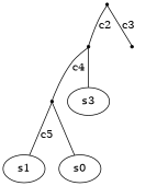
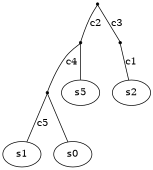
  digraph {
    node [shape=ellipse]
    edge [arrowhead=none]
    n1 [label=s1]
    2 [shape=point]
    n3 [label=s0]
    4 [shape=point]
-   n5 [label=s3]
+   n5 [label=s5]
    6 [shape=point]
    8 [shape=point]
+   n8 [label=s2]
    2 -> n1 [label=c5]
    2 -> n3
    4 -> 2 [label=c4]
    4 -> n5
    6 -> 4 [label=c2]
    6 -> 8 [label=c3 shape=ellipse]
+   8 -> n8 [label=c1]
  }
